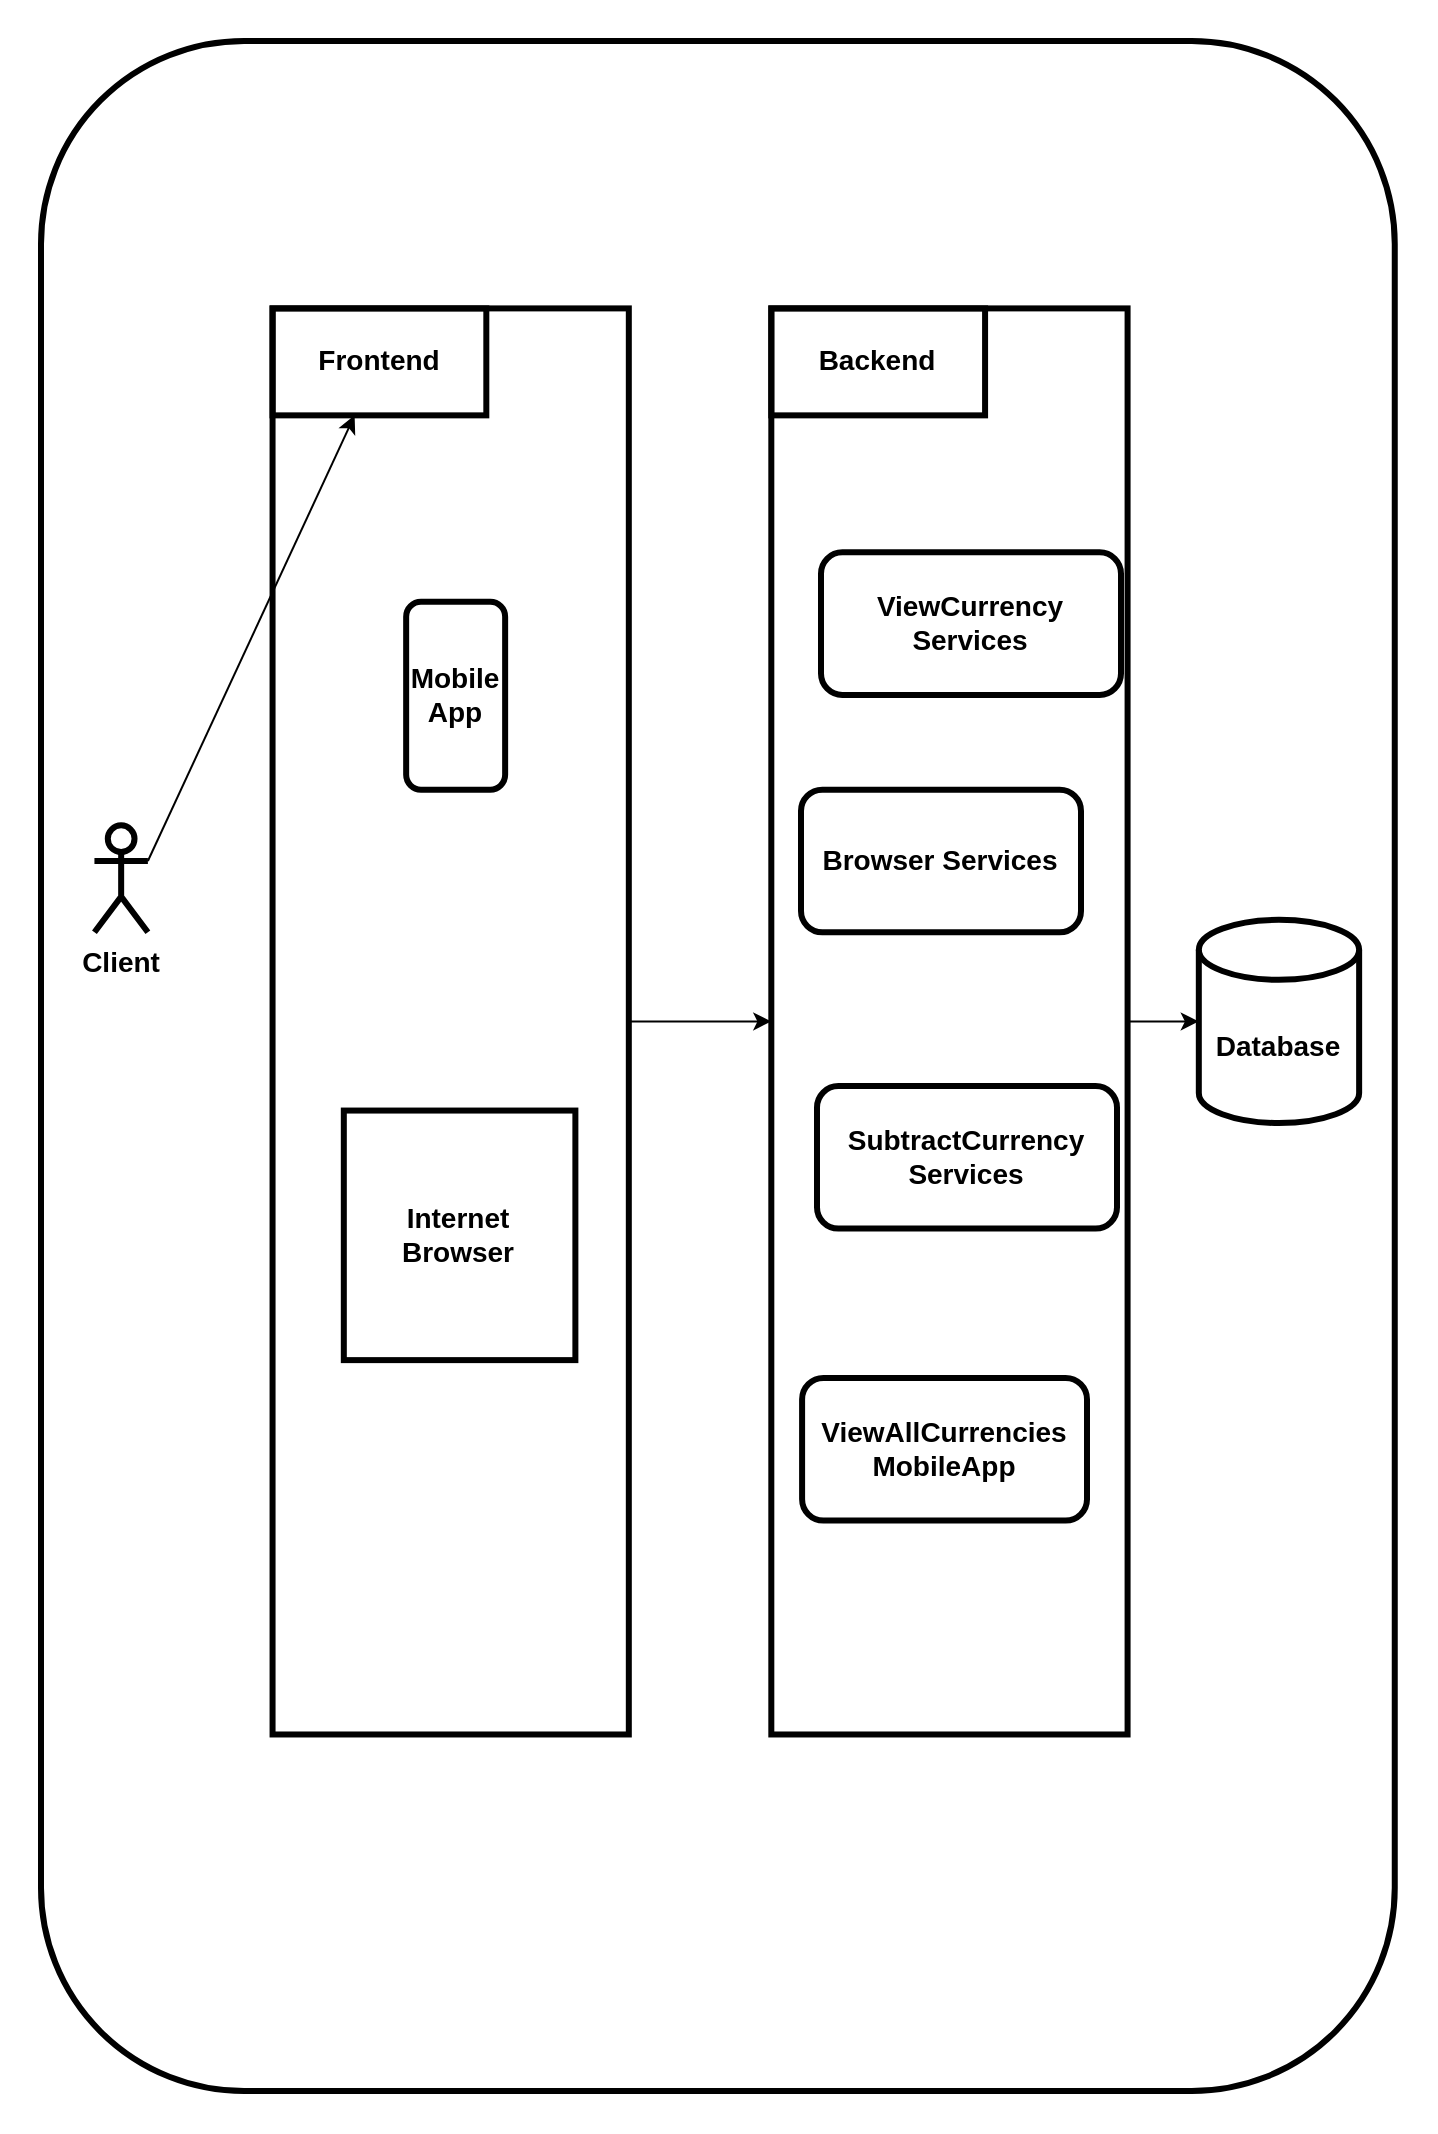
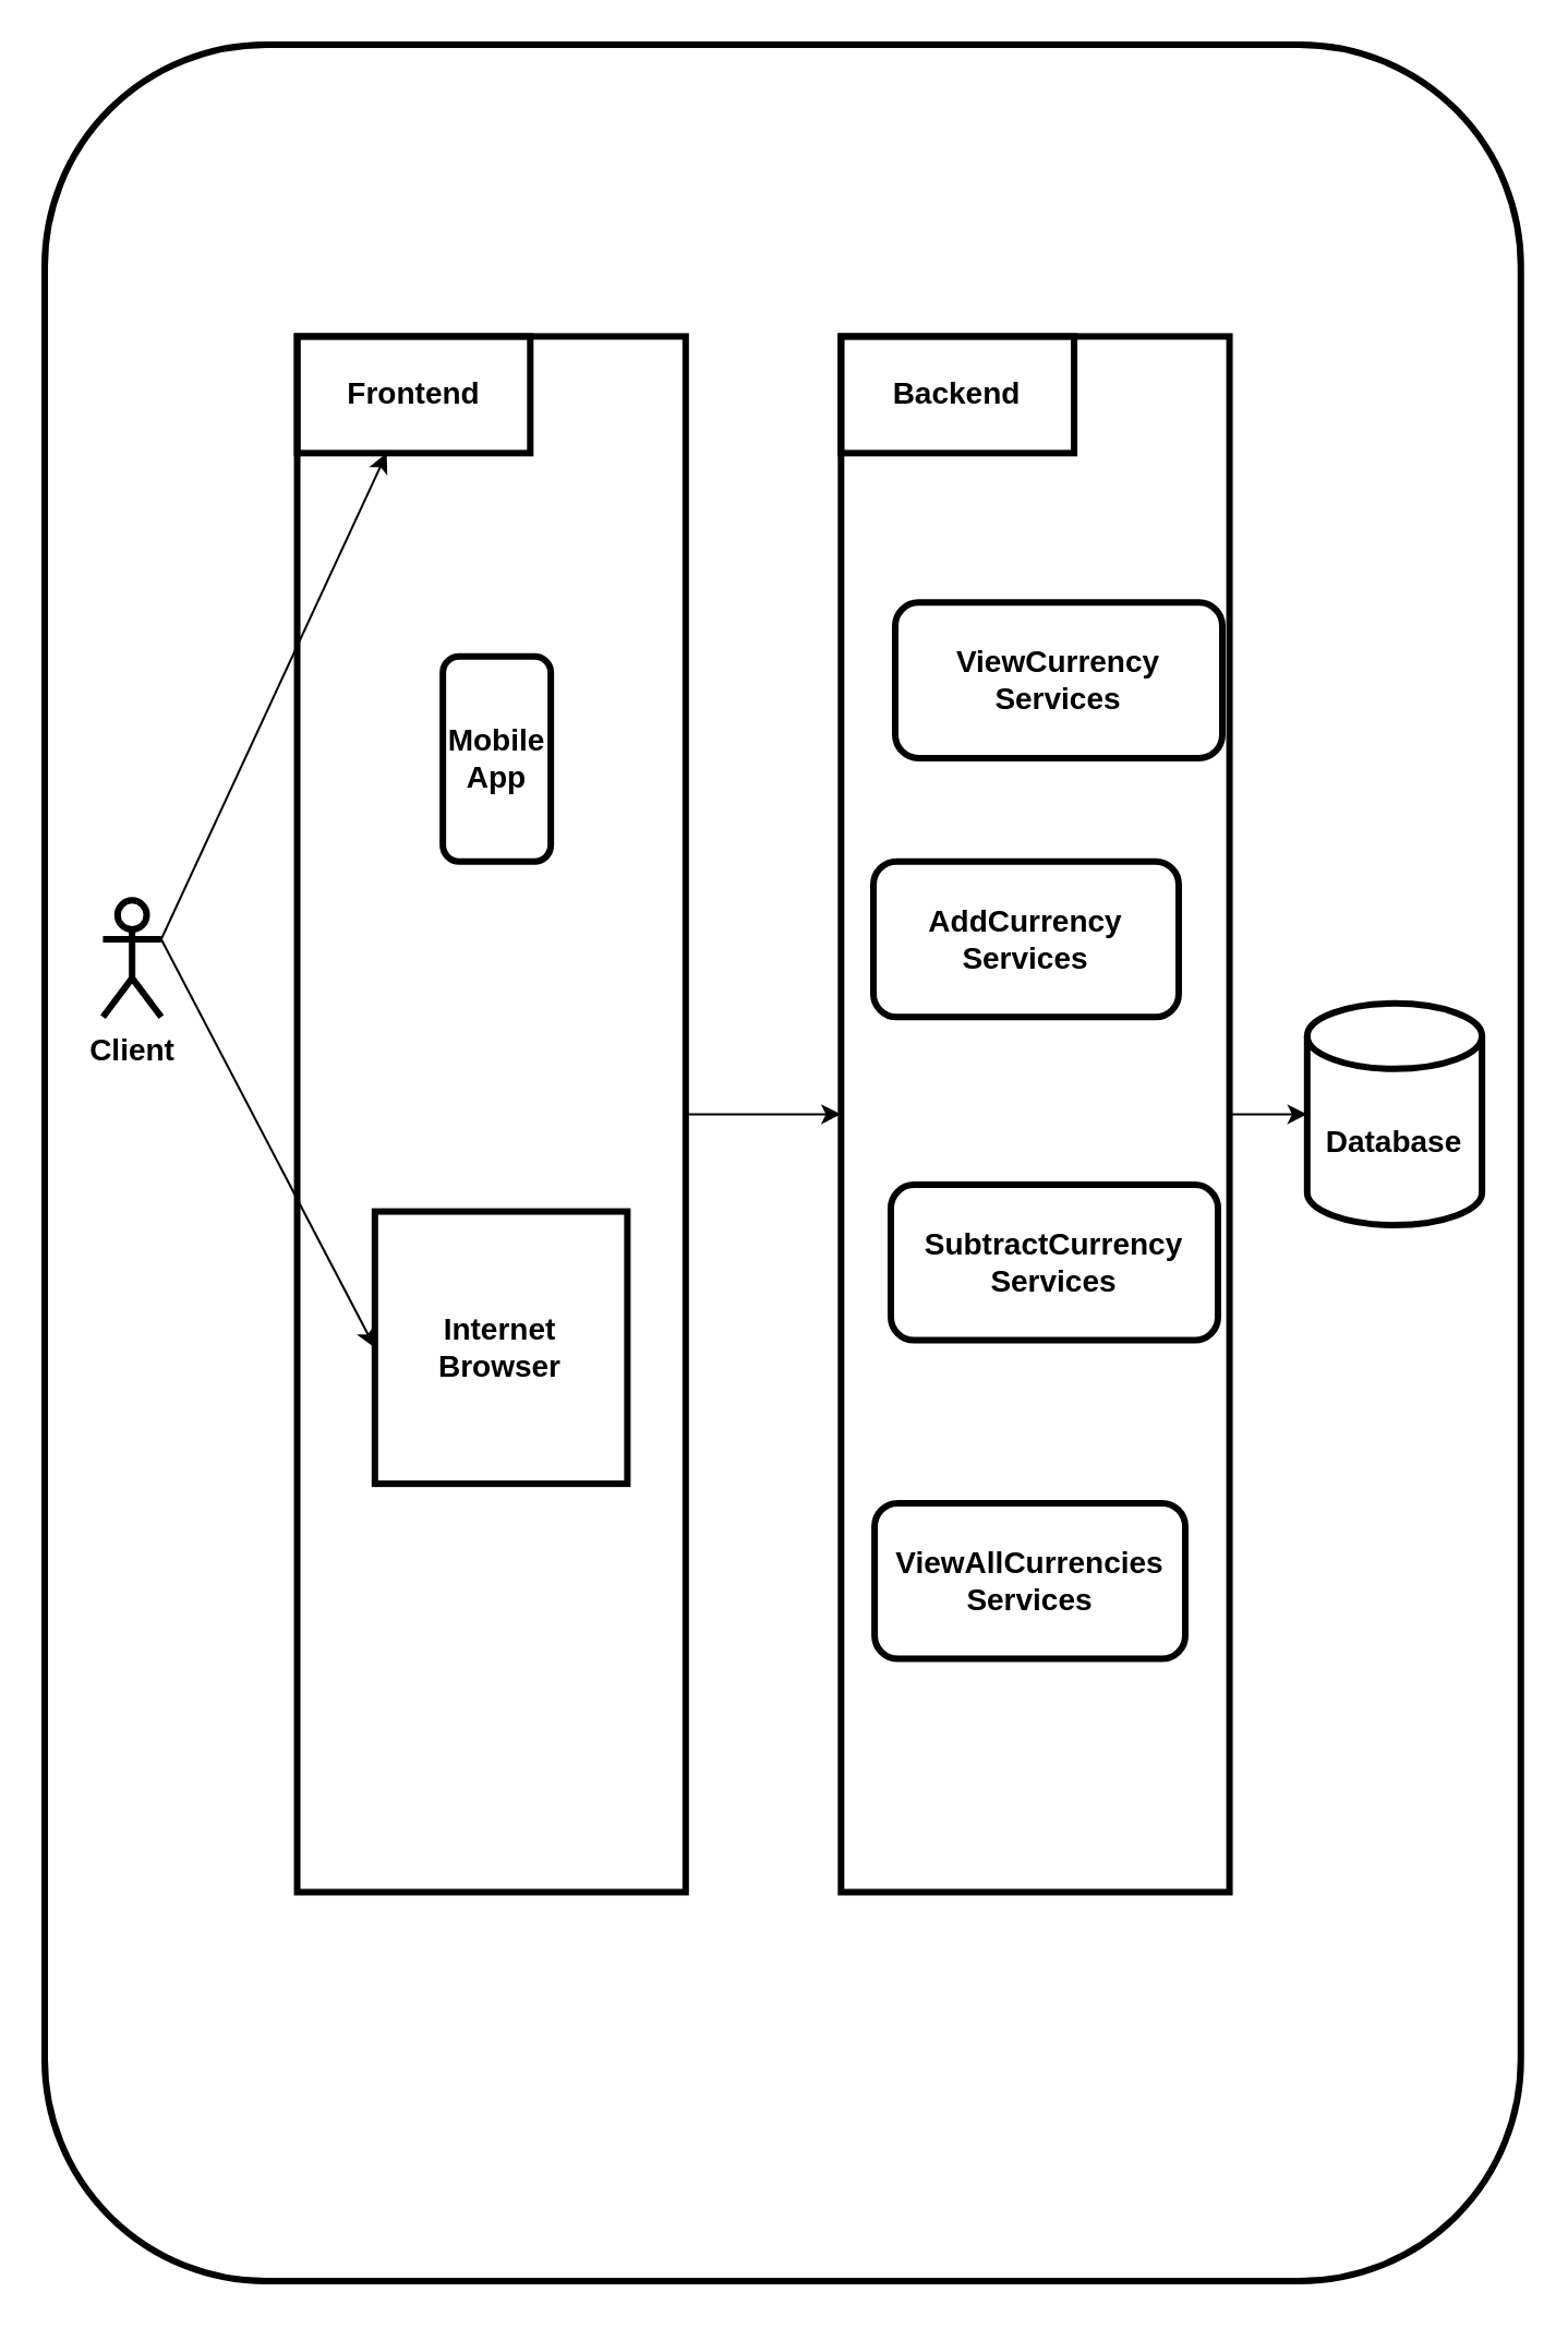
  <mxCell id="0" />
  <mxCell id="1" parent="0" />
  <mxCell id="2" value="" style="rounded=1;whiteSpace=wrap;html=1;strokeWidth=3;fillColor=none;fontSize=14;fontStyle=1" vertex="1" parent="1"><mxGeometry x="20" y="20" width="676.88" height="1025" as="geometry" /></mxCell>
  <mxCell id="3" value="&lt;font style=&quot;font-size: 14px;&quot;&gt;&lt;span style=&quot;font-size: 14px;&quot;&gt;Client&lt;/span&gt;&lt;/font&gt;" style="shape=umlActor;verticalLabelPosition=bottom;verticalAlign=top;html=1;outlineConnect=0;strokeWidth=3;fillColor=none;fontSize=14;fontStyle=1" vertex="1" parent="1"><mxGeometry x="46.719" y="412.174" width="26.719" height="53.478" as="geometry" /></mxCell>
  <mxCell id="4" value="" style="rounded=0;whiteSpace=wrap;html=1;strokeWidth=3;fillColor=none;fontSize=14;fontStyle=1" vertex="1" parent="1"><mxGeometry x="135.782" y="153.696" width="178.126" height="713.043" as="geometry" /></mxCell>
  <mxCell id="5" value="" style="rounded=0;whiteSpace=wrap;html=1;strokeWidth=3;fillColor=none;fontSize=14;fontStyle=1" vertex="1" parent="1"><mxGeometry x="385.159" y="153.696" width="178.126" height="713.043" as="geometry" /></mxCell>
  <mxCell id="6" style="edgeStyle=none;rounded=0;orthogonalLoop=1;jettySize=auto;html=1;exitX=1;exitY=0.5;exitDx=0;exitDy=0;fontSize=14;fontStyle=1" edge="1" parent="1" source="4" target="5"><mxGeometry x="80" y="55" as="geometry" /></mxCell>
  <mxCell id="7" value="Database" style="shape=cylinder3;whiteSpace=wrap;html=1;boundedLbl=1;backgroundOutline=1;size=15;strokeWidth=3;fillColor=none;fontSize=14;fontStyle=1" vertex="1" parent="1"><mxGeometry x="598.911" y="459.413" width="80.157" height="101.609" as="geometry" /></mxCell>
  <mxCell id="8" style="edgeStyle=none;rounded=0;orthogonalLoop=1;jettySize=auto;html=1;exitX=1;exitY=0.5;exitDx=0;exitDy=0;entryX=0;entryY=0.5;entryDx=0;entryDy=0;entryPerimeter=0;fontSize=14;fontStyle=1" edge="1" parent="1" source="5" target="7"><mxGeometry x="80" y="55" as="geometry" /></mxCell>
  <mxCell id="9" value="Frontend" style="rounded=0;whiteSpace=wrap;html=1;fontSize=14;strokeWidth=3;fillColor=none;fontStyle=1" vertex="1" parent="1"><mxGeometry x="135.782" y="153.696" width="106.876" height="53.478" as="geometry" /></mxCell>
  <mxCell id="10" value="Backend" style="rounded=0;whiteSpace=wrap;html=1;fontSize=14;strokeWidth=3;fillColor=none;fontStyle=1" vertex="1" parent="1"><mxGeometry x="385.159" y="153.696" width="106.876" height="53.478" as="geometry" /></mxCell>
  <mxCell id="11" value="Mobile&lt;br style=&quot;font-size: 14px;&quot;&gt;App" style="rounded=1;whiteSpace=wrap;html=1;fontSize=14;strokeWidth=3;fillColor=none;fontStyle=1" vertex="1" parent="1"><mxGeometry x="202.584" y="300.425" width="49.49" height="93.923" as="geometry" /></mxCell>
  <mxCell id="12" style="rounded=0;orthogonalLoop=1;jettySize=auto;html=1;exitX=1;exitY=0.333;exitDx=0;exitDy=0;exitPerimeter=0;fontSize=14;fontStyle=1;" edge="1" parent="1" source="3" target="9"><mxGeometry x="80" y="55" as="geometry" /></mxCell>
  <mxCell id="13" value="Internet &lt;br&gt;Browser" style="rounded=0;whiteSpace=wrap;html=1;fontSize=14;strokeWidth=3;fillColor=none;fontStyle=1" vertex="1" parent="1"><mxGeometry x="171.407" y="554.783" width="115.782" height="124.783" as="geometry" /></mxCell>
+ <mxCell id="14" style="edgeStyle=none;rounded=0;orthogonalLoop=1;jettySize=auto;html=1;exitX=1;exitY=0.333;exitDx=0;exitDy=0;exitPerimeter=0;entryX=0;entryY=0.5;entryDx=0;entryDy=0;fontSize=14;fontStyle=1" edge="1" parent="1" source="3" target="13"><mxGeometry x="80" y="55" as="geometry" /></mxCell>
  <mxCell id="15" value="ViewCurrency Services" style="rounded=1;whiteSpace=wrap;html=1;fontSize=14;strokeWidth=3;fillColor=none;fontStyle=1" vertex="1" parent="1"><mxGeometry x="410" y="275.65" width="150" height="71.3" as="geometry" /></mxCell>
- <mxCell id="16" value="Browser Services" style="rounded=1;whiteSpace=wrap;html=1;fontSize=14;strokeWidth=3;fillColor=none;fontStyle=1" vertex="1" parent="1"><mxGeometry x="400" y="394.35" width="140" height="71.3" as="geometry" /></mxCell>
+ <mxCell id="16" value="AddCurrency Services" style="rounded=1;whiteSpace=wrap;html=1;fontSize=14;strokeWidth=3;fillColor=none;fontStyle=1" vertex="1" parent="1"><mxGeometry x="400" y="394.35" width="140" height="71.3" as="geometry" /></mxCell>
  <mxCell id="17" value="SubtractCurrency Services" style="rounded=1;whiteSpace=wrap;html=1;fontSize=14;strokeWidth=3;fillColor=none;fontStyle=1" vertex="1" parent="1"><mxGeometry x="408" y="542.5" width="150" height="71.3" as="geometry" /></mxCell>
- <mxCell id="18" value="ViewAllCurrencies&lt;br style=&quot;font-size: 14px;&quot;&gt;MobileApp" style="rounded=1;whiteSpace=wrap;html=1;fontSize=14;strokeWidth=3;fillColor=none;fontStyle=1" vertex="1" parent="1"><mxGeometry x="400.55" y="688.48" width="142.45" height="71.3" as="geometry" /></mxCell>
+ <mxCell id="18" value="ViewAllCurrencies&lt;br style=&quot;font-size: 14px;&quot;&gt;Services" style="rounded=1;whiteSpace=wrap;html=1;fontSize=14;strokeWidth=3;fillColor=none;fontStyle=1" vertex="1" parent="1"><mxGeometry x="400.55" y="688.48" width="142.45" height="71.3" as="geometry" /></mxCell>
